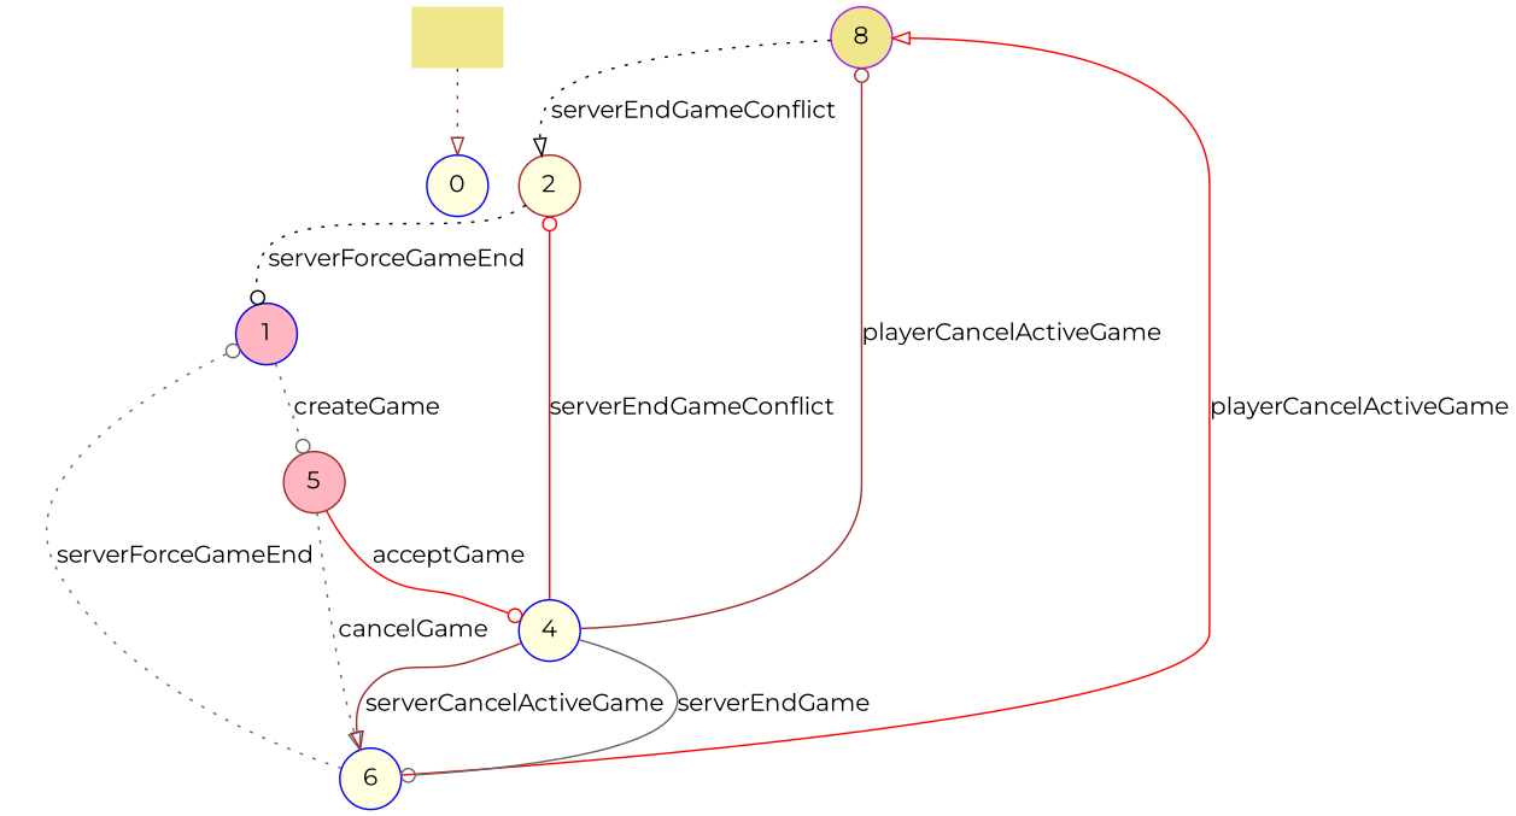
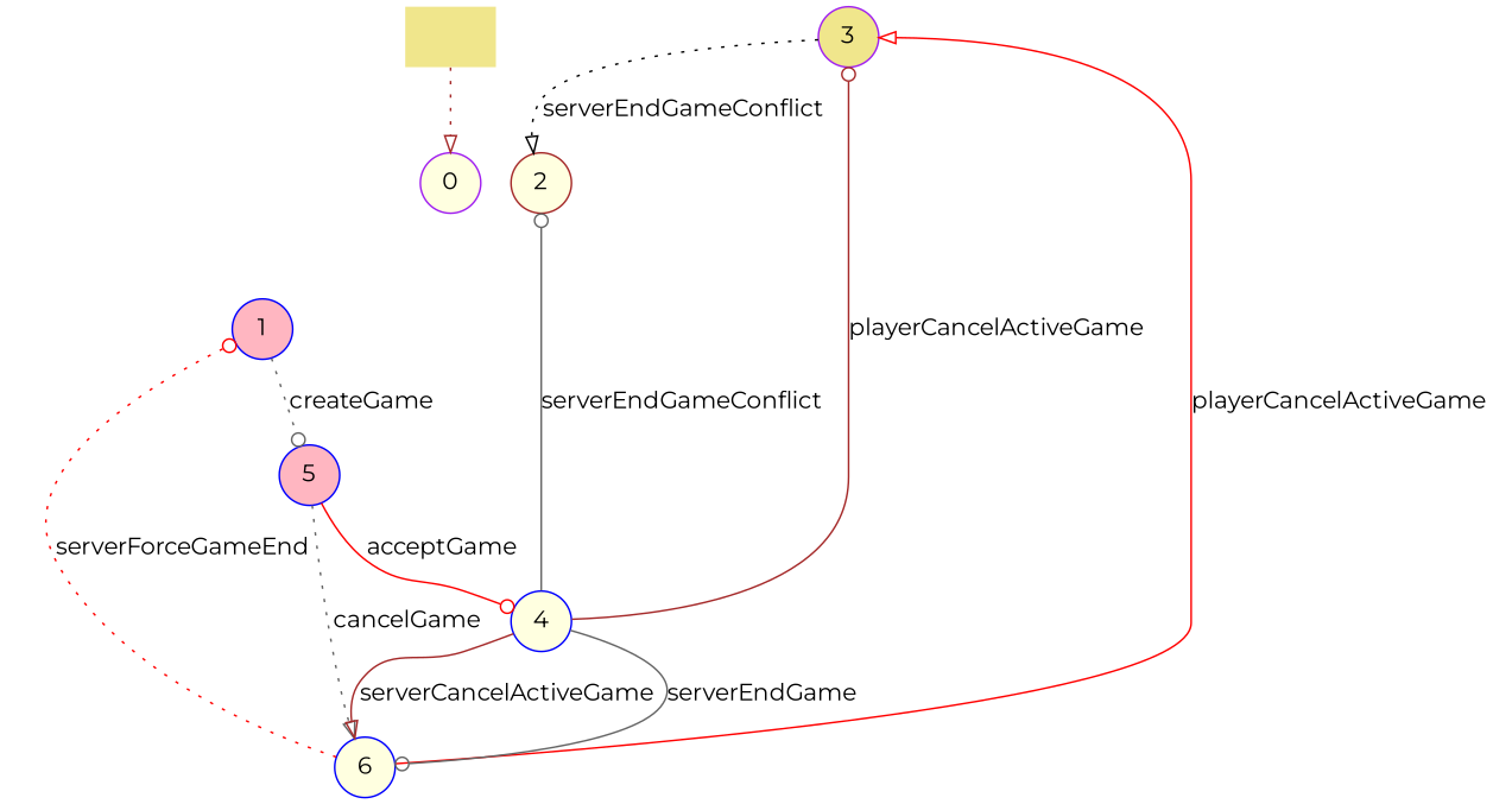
  digraph {
    fontname=Montserrat
    rankdir=TB
    node [color=blue fillcolor=lightyellow fontname=Montserrat shape=circle style=filled]
    edge [arrowhead=odot color=gray40 fontname=Montserrat style=dotted]
    "" [color=brown fillcolor=khaki shape=plaintext]
-   n2 [label=0]
-   n3 [color=purple fillcolor=khaki label=8]
+   n2 [color=purple label=0]
+   n3 [color=purple fillcolor=khaki label=3]
    n4 [color=brown label=2]
    n5 [fillcolor=lightpink label=1]
    n6 [label=6]
-   n7 [color=brown fillcolor=lightpink label=5]
+   n7 [fillcolor=lightpink label=5]
    n8 [label=4]
    "" -> n2 [arrowhead=onormal color=brown]
    n3 -> n4 [arrowhead=onormal color=black label=serverEndGameConflict]
-   n4 -> n5 [color=black label=serverForceGameEnd]
    n5 -> n7 [label=createGame]
    n6 -> n3 [arrowhead=onormal color=red label=playerCancelActiveGame style=solid]
-   n6 -> n5 [label=serverForceGameEnd]
+   n6 -> n5 [color=red label=serverForceGameEnd]
    n7 -> n6 [arrowhead=onormal label=cancelGame]
    n7 -> n8 [color=red label=acceptGame style=solid]
    n8 -> n3 [color=brown label=playerCancelActiveGame style=solid]
-   n8 -> n4 [color=red label=serverEndGameConflict style=solid]
+   n8 -> n4 [label=serverEndGameConflict style=solid]
    n8 -> n6 [label=serverEndGame style=solid]
    n8 -> n6 [arrowhead=onormal color=brown label=serverCancelActiveGame style=solid]
  }
